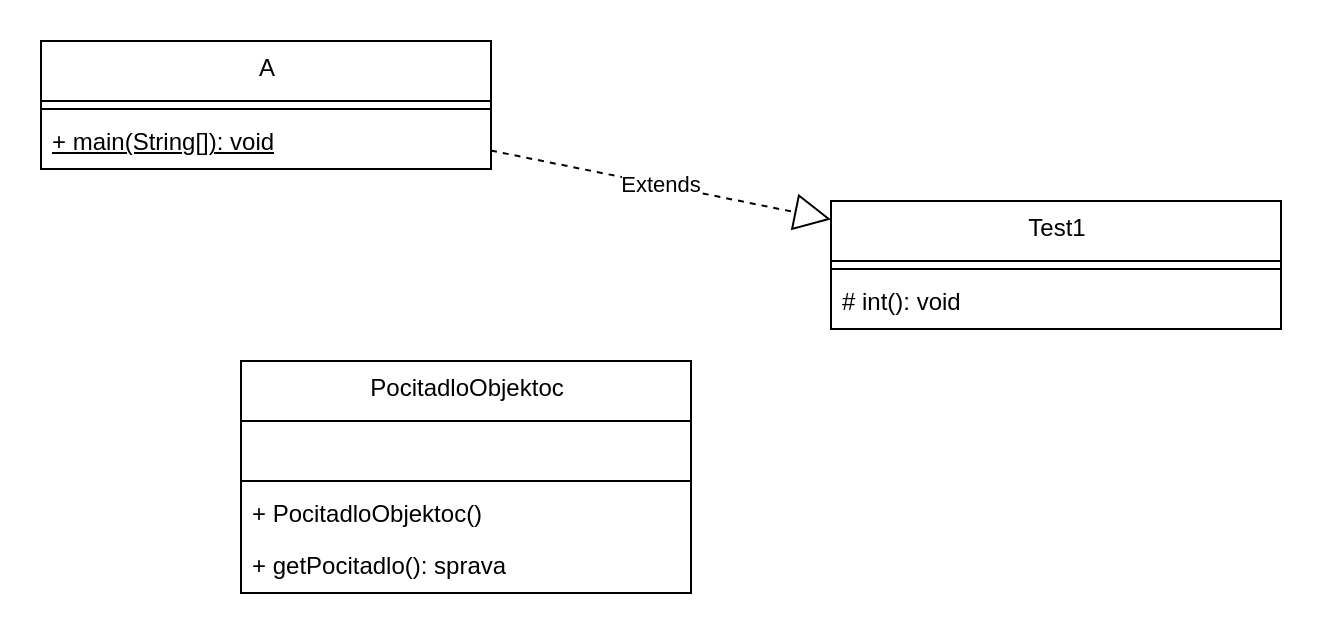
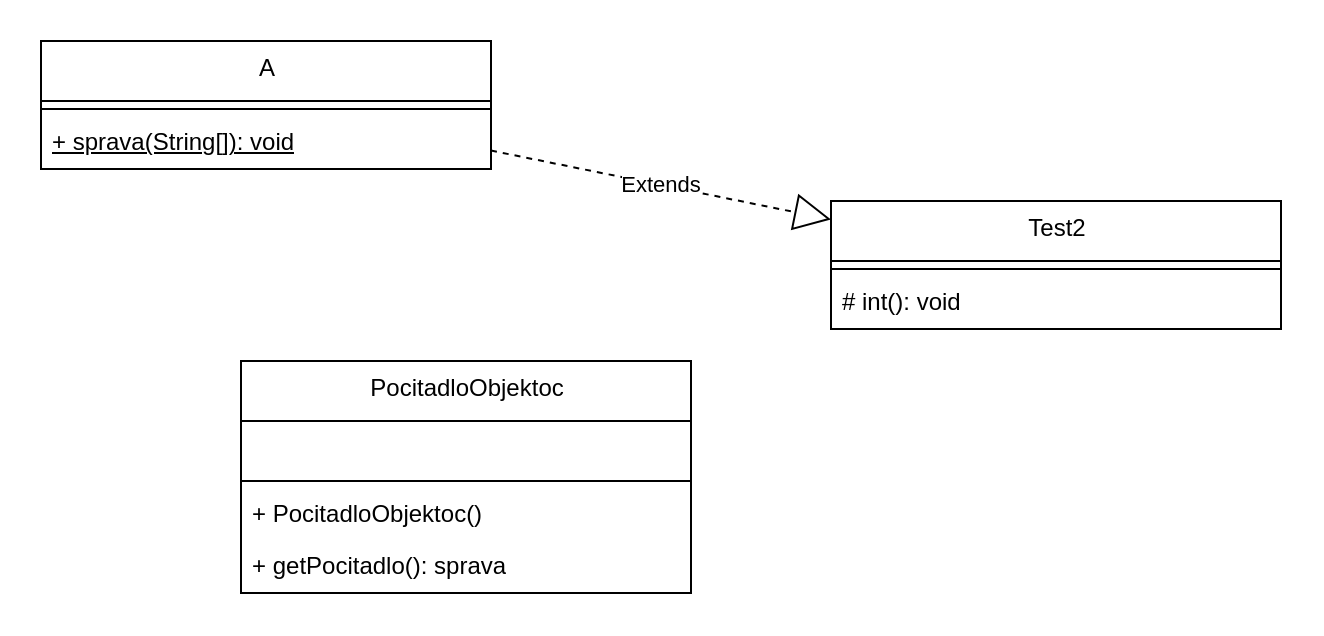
  <mxCell id="0" />
  <mxCell id="1" parent="0" />
  <mxCell id="2" value="A" style="swimlane;fontStyle=0;align=center;verticalAlign=top;childLayout=stackLayout;horizontal=1;startSize=30;horizontalStack=0;resizeParent=1;resizeParentMax=0;resizeLast=0;collapsible=0;marginBottom=0;html=1;" parent="1" vertex="1"><mxGeometry x="20" y="20" width="225" height="64" as="geometry" /></mxCell>
  <mxCell id="3" style="line;strokeWidth=1;fillColor=none;align=left;verticalAlign=middle;spacingTop=-1;spacingLeft=3;spacingRight=3;rotatable=0;labelPosition=right;points=[];portConstraint=eastwest;" parent="2" vertex="1"><mxGeometry y="30" width="225" height="8" as="geometry" /></mxCell>
- <mxCell id="4" value="+ main(String[]): void" style="text;html=1;strokeColor=none;fillColor=none;align=left;verticalAlign=middle;spacingLeft=4;spacingRight=4;overflow=hidden;rotatable=0;points=[[0,0.5],[1,0.5]];portConstraint=eastwest;fontStyle=4;" parent="2" vertex="1"><mxGeometry y="38" width="225" height="26" as="geometry" /></mxCell>
+ <mxCell id="4" value="+ sprava(String[]): void" style="text;html=1;strokeColor=none;fillColor=none;align=left;verticalAlign=middle;spacingLeft=4;spacingRight=4;overflow=hidden;rotatable=0;points=[[0,0.5],[1,0.5]];portConstraint=eastwest;fontStyle=4;" parent="2" vertex="1"><mxGeometry y="38" width="225" height="26" as="geometry" /></mxCell>
  <mxCell id="5" value="PocitadloObjektoc" style="swimlane;fontStyle=0;align=center;verticalAlign=top;childLayout=stackLayout;horizontal=1;startSize=30;horizontalStack=0;resizeParent=1;resizeParentMax=0;resizeLast=0;collapsible=0;marginBottom=0;html=1;" parent="1" vertex="1"><mxGeometry x="120" y="180" width="225" height="116" as="geometry" /></mxCell>
  <mxCell id="6" value="" style="text;html=1;strokeColor=none;fillColor=none;align=left;verticalAlign=middle;spacingLeft=4;spacingRight=4;overflow=hidden;rotatable=0;points=[[0,0.5],[1,0.5]];portConstraint=eastwest;fontStyle=4;" parent="5" vertex="1"><mxGeometry y="30" width="225" height="26" as="geometry" /></mxCell>
  <mxCell id="7" style="line;strokeWidth=1;fillColor=none;align=left;verticalAlign=middle;spacingTop=-1;spacingLeft=3;spacingRight=3;rotatable=0;labelPosition=right;points=[];portConstraint=eastwest;" parent="5" vertex="1"><mxGeometry y="56" width="225" height="8" as="geometry" /></mxCell>
  <mxCell id="8" value="+ PocitadloObjektoc()" style="text;html=1;strokeColor=none;fillColor=none;align=left;verticalAlign=middle;spacingLeft=4;spacingRight=4;overflow=hidden;rotatable=0;points=[[0,0.5],[1,0.5]];portConstraint=eastwest;" parent="5" vertex="1"><mxGeometry y="64" width="225" height="26" as="geometry" /></mxCell>
  <mxCell id="9" value="+ getPocitadlo(): sprava" style="text;html=1;strokeColor=none;fillColor=none;align=left;verticalAlign=middle;spacingLeft=4;spacingRight=4;overflow=hidden;rotatable=0;points=[[0,0.5],[1,0.5]];portConstraint=eastwest;" parent="5" vertex="1"><mxGeometry y="90" width="225" height="26" as="geometry" /></mxCell>
- <mxCell id="10" value="Test1" style="swimlane;fontStyle=0;align=center;verticalAlign=top;childLayout=stackLayout;horizontal=1;startSize=30;horizontalStack=0;resizeParent=1;resizeParentMax=0;resizeLast=0;collapsible=0;marginBottom=0;html=1;" parent="1" vertex="1"><mxGeometry x="415" y="100" width="225" height="64" as="geometry" /></mxCell>
+ <mxCell id="10" value="Test2" style="swimlane;fontStyle=0;align=center;verticalAlign=top;childLayout=stackLayout;horizontal=1;startSize=30;horizontalStack=0;resizeParent=1;resizeParentMax=0;resizeLast=0;collapsible=0;marginBottom=0;html=1;" parent="1" vertex="1"><mxGeometry x="415" y="100" width="225" height="64" as="geometry" /></mxCell>
  <mxCell id="11" style="line;strokeWidth=1;fillColor=none;align=left;verticalAlign=middle;spacingTop=-1;spacingLeft=3;spacingRight=3;rotatable=0;labelPosition=right;points=[];portConstraint=eastwest;" parent="10" vertex="1"><mxGeometry y="30" width="225" height="8" as="geometry" /></mxCell>
  <mxCell id="12" value="# int(): void" style="text;html=1;strokeColor=none;fillColor=none;align=left;verticalAlign=middle;spacingLeft=4;spacingRight=4;overflow=hidden;rotatable=0;points=[[0,0.5],[1,0.5]];portConstraint=eastwest;" parent="10" vertex="1"><mxGeometry y="38" width="225" height="26" as="geometry" /></mxCell>
  <mxCell id="13" value="Extends" style="endArrow=block;endSize=16;endFill=0;html=1;dashed=1;" parent="1" source="2" target="10" edge="1"><mxGeometry width="160" relative="1" as="geometry" /></mxCell>
